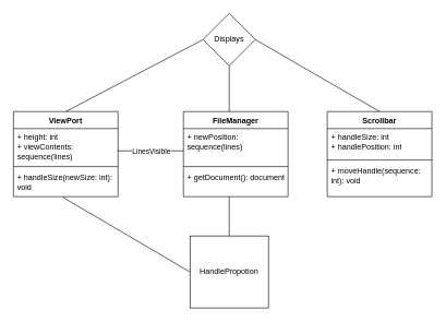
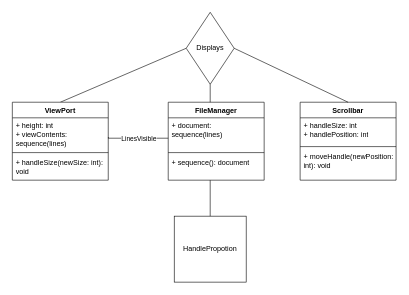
  <mxCell id="0" />
  <mxCell id="1" parent="0" />
  <mxCell id="2" style="rounded=0;orthogonalLoop=1;jettySize=auto;html=1;exitX=0.5;exitY=0;exitDx=0;exitDy=0;entryX=0;entryY=0.5;entryDx=0;entryDy=0;strokeColor=default;endArrow=none;endFill=0;" edge="1" parent="1" source="3" target="11"><mxGeometry relative="1" as="geometry" /></mxCell>
  <mxCell id="3" value="ViewPort" style="swimlane;fontStyle=1;align=center;verticalAlign=top;childLayout=stackLayout;horizontal=1;startSize=26;horizontalStack=0;resizeParent=1;resizeParentMax=0;resizeLast=0;collapsible=1;marginBottom=0;whiteSpace=wrap;html=1;" parent="1" vertex="1"><mxGeometry x="20" y="170" width="160" height="130" as="geometry"><mxRectangle x="70" y="310" width="90" height="30" as="alternateBounds" /></mxGeometry></mxCell>
  <mxCell id="4" value="&lt;div&gt;+ height: int&lt;/div&gt;&lt;div&gt;+ viewContents: sequence(lines)&lt;br&gt;&lt;/div&gt;" style="text;strokeColor=none;fillColor=none;align=left;verticalAlign=top;spacingLeft=4;spacingRight=4;overflow=hidden;rotatable=0;points=[[0,0.5],[1,0.5]];portConstraint=eastwest;whiteSpace=wrap;html=1;" parent="3" vertex="1"><mxGeometry y="26" width="160" height="54" as="geometry" /></mxCell>
  <mxCell id="5" value="" style="line;strokeWidth=1;fillColor=none;align=left;verticalAlign=middle;spacingTop=-1;spacingLeft=3;spacingRight=3;rotatable=0;labelPosition=right;points=[];portConstraint=eastwest;strokeColor=inherit;" parent="3" vertex="1"><mxGeometry y="80" width="160" height="8" as="geometry" /></mxCell>
  <mxCell id="6" value="+ handleSize(newSize: int): void" style="text;strokeColor=none;fillColor=none;align=left;verticalAlign=top;spacingLeft=4;spacingRight=4;overflow=hidden;rotatable=0;points=[[0,0.5],[1,0.5]];portConstraint=eastwest;whiteSpace=wrap;html=1;" parent="3" vertex="1"><mxGeometry y="88" width="160" height="42" as="geometry" /></mxCell>
  <mxCell id="7" value="FileManager" style="swimlane;fontStyle=1;align=center;verticalAlign=top;childLayout=stackLayout;horizontal=1;startSize=26;horizontalStack=0;resizeParent=1;resizeParentMax=0;resizeLast=0;collapsible=1;marginBottom=0;whiteSpace=wrap;html=1;" parent="1" vertex="1"><mxGeometry x="280" y="170" width="160" height="130" as="geometry"><mxRectangle x="70" y="310" width="90" height="30" as="alternateBounds" /></mxGeometry></mxCell>
- <mxCell id="8" value="+ newPosition: sequence(lines)" style="text;strokeColor=none;fillColor=none;align=left;verticalAlign=top;spacingLeft=4;spacingRight=4;overflow=hidden;rotatable=0;points=[[0,0.5],[1,0.5]];portConstraint=eastwest;whiteSpace=wrap;html=1;" parent="7" vertex="1"><mxGeometry y="26" width="160" height="54" as="geometry" /></mxCell>
+ <mxCell id="8" value="+ document: sequence(lines)" style="text;strokeColor=none;fillColor=none;align=left;verticalAlign=top;spacingLeft=4;spacingRight=4;overflow=hidden;rotatable=0;points=[[0,0.5],[1,0.5]];portConstraint=eastwest;whiteSpace=wrap;html=1;" parent="7" vertex="1"><mxGeometry y="26" width="160" height="54" as="geometry" /></mxCell>
  <mxCell id="9" value="" style="line;strokeWidth=1;fillColor=none;align=left;verticalAlign=middle;spacingTop=-1;spacingLeft=3;spacingRight=3;rotatable=0;labelPosition=right;points=[];portConstraint=eastwest;strokeColor=inherit;" parent="7" vertex="1"><mxGeometry y="80" width="160" height="8" as="geometry" /></mxCell>
- <mxCell id="10" value="+ getDocument(): document" style="text;strokeColor=none;fillColor=none;align=left;verticalAlign=top;spacingLeft=4;spacingRight=4;overflow=hidden;rotatable=0;points=[[0,0.5],[1,0.5]];portConstraint=eastwest;whiteSpace=wrap;html=1;" parent="7" vertex="1"><mxGeometry y="88" width="160" height="42" as="geometry" /></mxCell>
- <mxCell id="11" value="Displays" style="rhombus;whiteSpace=wrap;html=1;" vertex="1" parent="1"><mxGeometry x="310" y="20" width="80" height="80" as="geometry" /></mxCell>
+ <mxCell id="10" value="+ sequence(): document" style="text;strokeColor=none;fillColor=none;align=left;verticalAlign=top;spacingLeft=4;spacingRight=4;overflow=hidden;rotatable=0;points=[[0,0.5],[1,0.5]];portConstraint=eastwest;whiteSpace=wrap;html=1;" parent="7" vertex="1"><mxGeometry y="88" width="160" height="42" as="geometry" /></mxCell>
+ <mxCell id="11" value="Displays" style="rhombus;whiteSpace=wrap;html=1;" vertex="1" parent="1"><mxGeometry x="310" y="20" width="80" height="120" as="geometry" /></mxCell>
  <mxCell id="12" value="HandlePropotion" style="whiteSpace=wrap;html=1;rounded=0;" vertex="1" parent="1"><mxGeometry x="290" y="360" width="120" height="110" as="geometry" /></mxCell>
  <mxCell id="13" value="" style="endArrow=none;html=1;edgeStyle=orthogonalEdgeStyle;rounded=0;exitX=0;exitY=0.63;exitDx=0;exitDy=0;exitPerimeter=0;" edge="1" parent="1" source="8"><mxGeometry relative="1" as="geometry"><mxPoint x="270" y="224.66" as="sourcePoint" /><mxPoint x="181" y="229" as="targetPoint" /><Array as="points"><mxPoint x="180" y="230" /><mxPoint x="180" y="229" /><mxPoint x="181" y="229" /></Array></mxGeometry></mxCell>
  <mxCell id="14" value="LinesVisible" style="edgeLabel;html=1;align=center;verticalAlign=middle;resizable=0;points=[];" vertex="1" connectable="0" parent="13"><mxGeometry x="0.34" y="-1" relative="1" as="geometry"><mxPoint x="18" y="1" as="offset" /></mxGeometry></mxCell>
  <mxCell id="15" value="Scrollbar" style="swimlane;fontStyle=1;align=center;verticalAlign=top;childLayout=stackLayout;horizontal=1;startSize=26;horizontalStack=0;resizeParent=1;resizeParentMax=0;resizeLast=0;collapsible=1;marginBottom=0;whiteSpace=wrap;html=1;" vertex="1" parent="1"><mxGeometry x="500" y="170" width="160" height="130" as="geometry"><mxRectangle x="70" y="310" width="90" height="30" as="alternateBounds" /></mxGeometry></mxCell>
  <mxCell id="16" value="&lt;div&gt;+ handleSize: int&lt;/div&gt;&lt;div&gt;+ handlePosition: int&lt;br&gt;&lt;/div&gt;" style="text;strokeColor=none;fillColor=none;align=left;verticalAlign=top;spacingLeft=4;spacingRight=4;overflow=hidden;rotatable=0;points=[[0,0.5],[1,0.5]];portConstraint=eastwest;whiteSpace=wrap;html=1;" vertex="1" parent="15"><mxGeometry y="26" width="160" height="44" as="geometry" /></mxCell>
  <mxCell id="17" value="" style="line;strokeWidth=1;fillColor=none;align=left;verticalAlign=middle;spacingTop=-1;spacingLeft=3;spacingRight=3;rotatable=0;labelPosition=right;points=[];portConstraint=eastwest;strokeColor=inherit;" vertex="1" parent="15"><mxGeometry y="70" width="160" height="8" as="geometry" /></mxCell>
- <mxCell id="18" value="+ moveHandle(sequence: int): void" style="text;strokeColor=none;fillColor=none;align=left;verticalAlign=top;spacingLeft=4;spacingRight=4;overflow=hidden;rotatable=0;points=[[0,0.5],[1,0.5]];portConstraint=eastwest;whiteSpace=wrap;html=1;" vertex="1" parent="15"><mxGeometry y="78" width="160" height="52" as="geometry" /></mxCell>
+ <mxCell id="18" value="+ moveHandle(newPosition: int): void" style="text;strokeColor=none;fillColor=none;align=left;verticalAlign=top;spacingLeft=4;spacingRight=4;overflow=hidden;rotatable=0;points=[[0,0.5],[1,0.5]];portConstraint=eastwest;whiteSpace=wrap;html=1;" vertex="1" parent="15"><mxGeometry y="78" width="160" height="52" as="geometry" /></mxCell>
  <mxCell id="19" style="rounded=0;orthogonalLoop=1;jettySize=auto;html=1;exitX=0.5;exitY=0;exitDx=0;exitDy=0;entryX=1;entryY=0.5;entryDx=0;entryDy=0;strokeColor=default;endArrow=none;endFill=0;" edge="1" parent="1" source="15" target="11"><mxGeometry relative="1" as="geometry"><mxPoint x="110" y="180" as="sourcePoint" /><mxPoint x="320" y="70" as="targetPoint" /></mxGeometry></mxCell>
  <mxCell id="20" style="rounded=0;orthogonalLoop=1;jettySize=auto;html=1;entryX=0.5;entryY=1;entryDx=0;entryDy=0;strokeColor=default;endArrow=none;endFill=0;" edge="1" parent="1" target="11"><mxGeometry relative="1" as="geometry"><mxPoint x="350" y="170" as="sourcePoint" /><mxPoint x="330" y="80" as="targetPoint" /></mxGeometry></mxCell>
- <mxCell id="21" style="rounded=0;orthogonalLoop=1;jettySize=auto;html=1;exitX=0.471;exitY=1.02;exitDx=0;exitDy=0;entryX=0;entryY=0.5;entryDx=0;entryDy=0;strokeColor=default;endArrow=none;endFill=0;exitPerimeter=0;" edge="1" parent="1" source="6" target="12"><mxGeometry relative="1" as="geometry"><mxPoint x="130" y="200" as="sourcePoint" /><mxPoint x="340" y="90" as="targetPoint" /></mxGeometry></mxCell>
  <mxCell id="22" style="rounded=0;orthogonalLoop=1;jettySize=auto;html=1;exitX=0.5;exitY=0;exitDx=0;exitDy=0;strokeColor=default;endArrow=none;endFill=0;" edge="1" parent="1" source="12"><mxGeometry relative="1" as="geometry"><mxPoint x="140" y="210" as="sourcePoint" /><mxPoint x="350" y="300" as="targetPoint" /></mxGeometry></mxCell>
